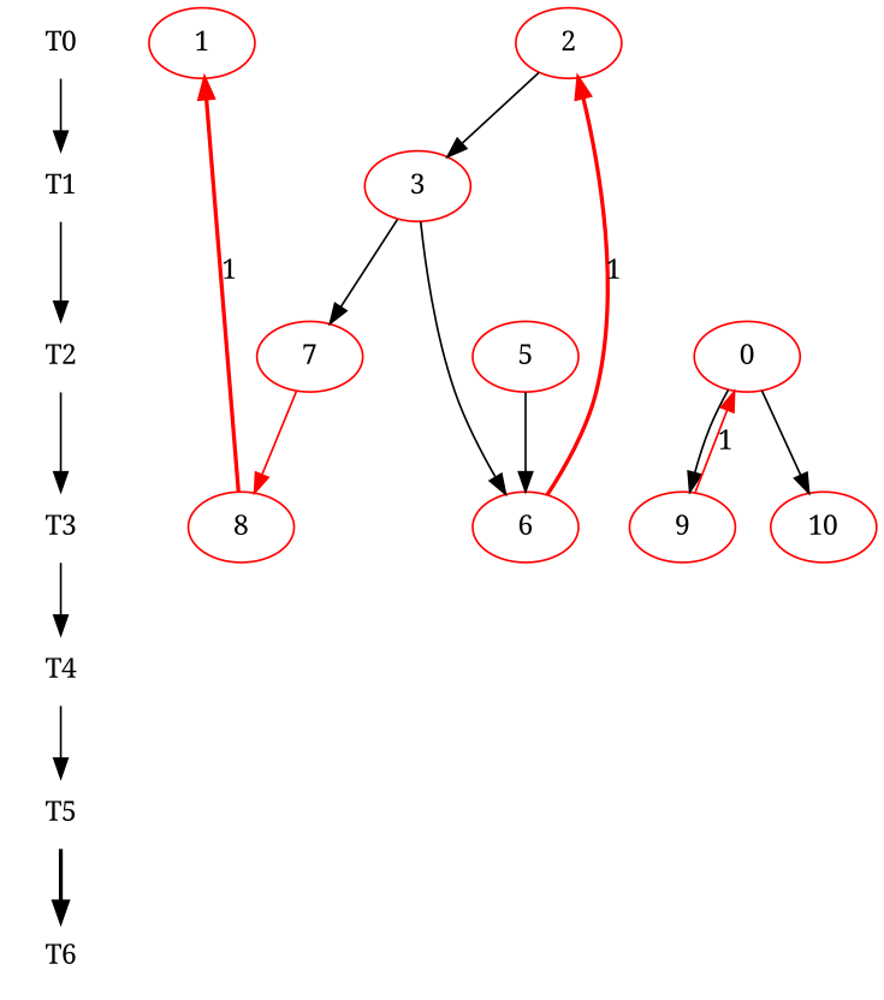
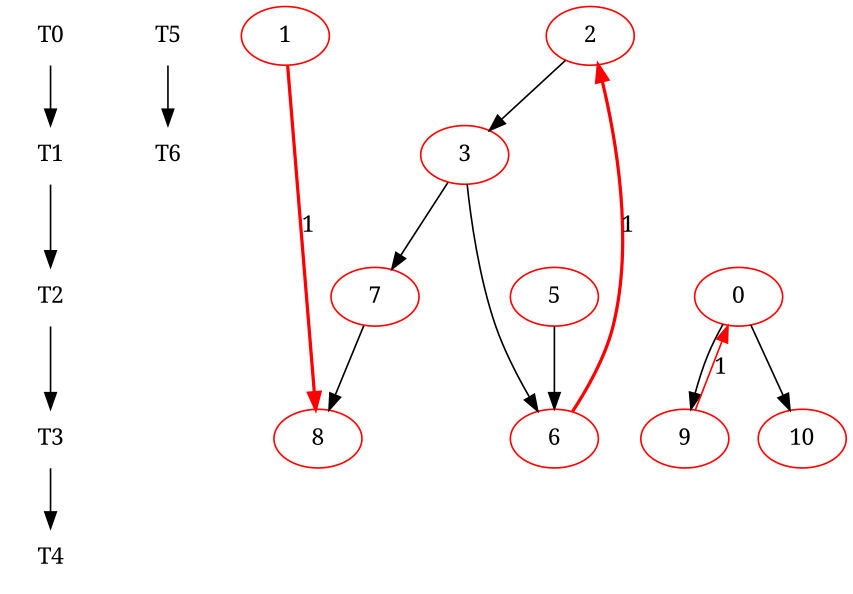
  digraph {
    fontname="Noto Serif"
    node [fontname="Noto Serif" color=red]
    edge [fontname="Noto Serif"]
    T0 [shape=plaintext color=""]
    T1 [shape=plaintext color=""]
    T2 [shape=plaintext color=""]
    T3 [shape=plaintext color=""]
    T4 [shape=plaintext color=""]
    T5 [shape=plaintext color=""]
    T6 [shape=plaintext color=""]
    1
    2
    3
    0
    5
    7
    6
    8
    9
    10
    subgraph sub_1 {
      T0
      T1
      T2
      T3
      T4
      T5
      T6
    }
    subgraph sub_2 {
      rank=source
      T0
    }
    subgraph sub_3 {
      rank=same
      T0
      1
      2
    }
    subgraph sub_4 {
      rank=same
      T1
      3
    }
    subgraph sub_5 {
      rank=same
      T2
      0
      5
      7
    }
    subgraph sub_6 {
      rank=same
      T3
      6
      8
      9
      10
    }
    subgraph sub_7 {
      rank=same
    }
    subgraph sub_8 {
      rank=same
    }
    subgraph sub_9 {
      rank=same
    }
    T0 -> T1
    T1 -> T2
    T2 -> T3
    T3 -> T4
-   T4 -> T5
-   T5 -> T6 [style=bold]
+   T5 -> T6
    2 -> 3
    3 -> 7
    3 -> 6
    0 -> 9
    0 -> 10
    5 -> 6
-   7 -> 8 [color=red]
+   7 -> 8
    6 -> 2 [color=red label=1 style=bold]
-   8 -> 1 [color=red label=1 style=bold]
+   1 -> 8 [color=red label=1 style=bold]
    9 -> 0 [color=red label=1 style=solid]
  }
